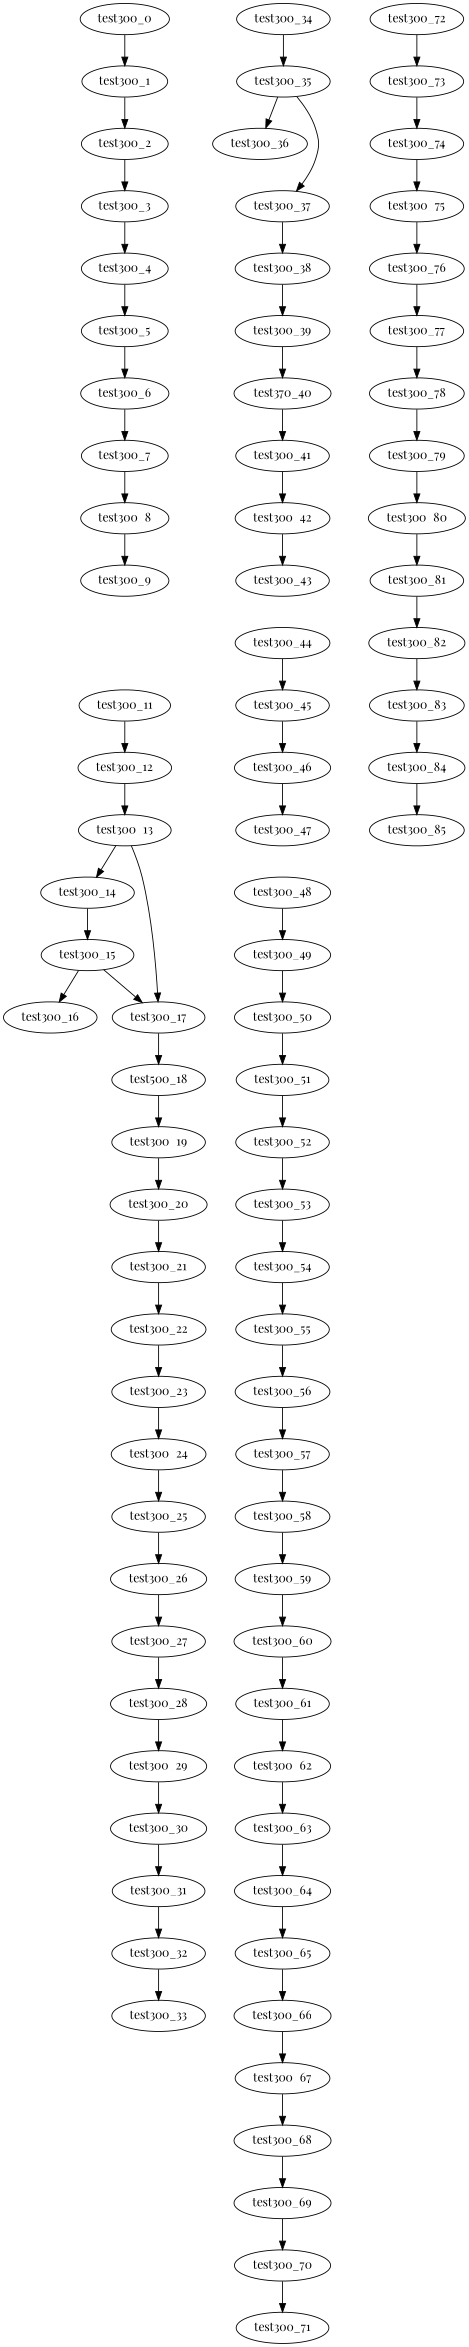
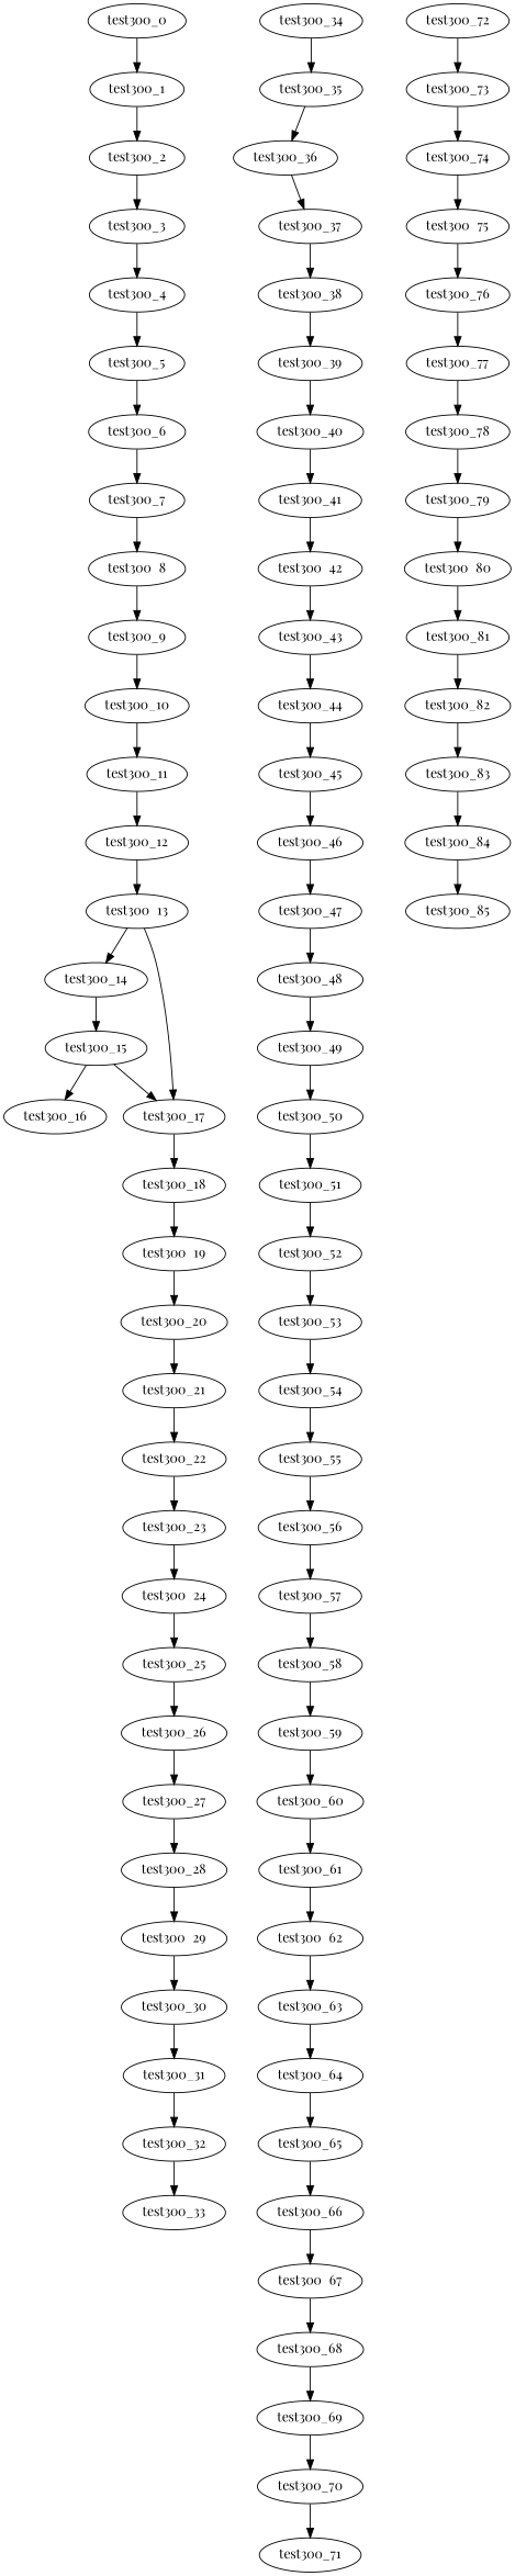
  digraph {
    fontname="Playfair Display"
    node [fontname="Playfair Display"]
    edge [fontname="Playfair Display"]
    test300_0
    test300_1
    test300_2
    test300_3
    test300_4
    test300_5
    test300_6
    test300_7
    test300_8
    test300_9
+   test300_10
    test300_11
    test300_12
    test300_13
    test300_14
    test300_17
    test300_15
    test300_16
-   test300_18 [label=test500_18]
+   test300_18
    test300_19
    test300_20
    test300_21
    test300_22
    test300_23
    test300_24
    test300_25
    test300_26
    test300_27
    test300_28
    test300_29
    test300_30
    test300_31
    test300_32
    test300_33
    test300_34
    test300_35
    test300_36
    test300_37
    test300_38
    test300_39
-   test300_40 [label=test370_40]
+   test300_40
    test300_41
    test300_42
    test300_43
    test300_44
    test300_45
    test300_46
    test300_47
    test300_48
    test300_49
    test300_50
    test300_51
    test300_52
    test300_53
    test300_54
    test300_55
    test300_56
    test300_57
    test300_58
    test300_59
    test300_60
    test300_61
    test300_62
    test300_63
    test300_64
    test300_65
    test300_66
    test300_67
    test300_68
    test300_69
    test300_70
    test300_71
    test300_72
    test300_73
    test300_74
    test300_75
    test300_76
    test300_77
    test300_78
    test300_79
    test300_80
    test300_81
    test300_82
    test300_83
    test300_84
    test300_85
    test300_0 -> test300_1
    test300_1 -> test300_2
    test300_2 -> test300_3
    test300_3 -> test300_4
    test300_4 -> test300_5
    test300_5 -> test300_6
    test300_6 -> test300_7
    test300_7 -> test300_8
    test300_8 -> test300_9
+   test300_9 -> test300_10
+   test300_10 -> test300_11
    test300_11 -> test300_12
    test300_12 -> test300_13
    test300_13 -> test300_14
    test300_13 -> test300_17
    test300_14 -> test300_15
    test300_17 -> test300_18
    test300_15 -> test300_17
    test300_15 -> test300_16
    test300_18 -> test300_19
    test300_19 -> test300_20
    test300_20 -> test300_21
    test300_21 -> test300_22
    test300_22 -> test300_23
    test300_23 -> test300_24
    test300_24 -> test300_25
    test300_25 -> test300_26
    test300_26 -> test300_27
    test300_27 -> test300_28
    test300_28 -> test300_29
    test300_29 -> test300_30
    test300_30 -> test300_31
    test300_31 -> test300_32
    test300_32 -> test300_33
    test300_34 -> test300_35
    test300_35 -> test300_36
-   test300_35 -> test300_37
+   test300_36 -> test300_37
    test300_37 -> test300_38
    test300_38 -> test300_39
    test300_39 -> test300_40
    test300_40 -> test300_41
    test300_41 -> test300_42
    test300_42 -> test300_43
+   test300_43 -> test300_44
    test300_44 -> test300_45
    test300_45 -> test300_46
    test300_46 -> test300_47
+   test300_47 -> test300_48
    test300_48 -> test300_49
    test300_49 -> test300_50
    test300_50 -> test300_51
    test300_51 -> test300_52
    test300_52 -> test300_53
    test300_53 -> test300_54
    test300_54 -> test300_55
    test300_55 -> test300_56
    test300_56 -> test300_57
    test300_57 -> test300_58
    test300_58 -> test300_59
    test300_59 -> test300_60
    test300_60 -> test300_61
    test300_61 -> test300_62
    test300_62 -> test300_63
    test300_63 -> test300_64
    test300_64 -> test300_65
    test300_65 -> test300_66
    test300_66 -> test300_67
    test300_67 -> test300_68
    test300_68 -> test300_69
    test300_69 -> test300_70
    test300_70 -> test300_71
    test300_72 -> test300_73
    test300_73 -> test300_74
    test300_74 -> test300_75
    test300_75 -> test300_76
    test300_76 -> test300_77
    test300_77 -> test300_78
    test300_78 -> test300_79
    test300_79 -> test300_80
    test300_80 -> test300_81
    test300_81 -> test300_82
    test300_82 -> test300_83
    test300_83 -> test300_84
    test300_84 -> test300_85
  }
